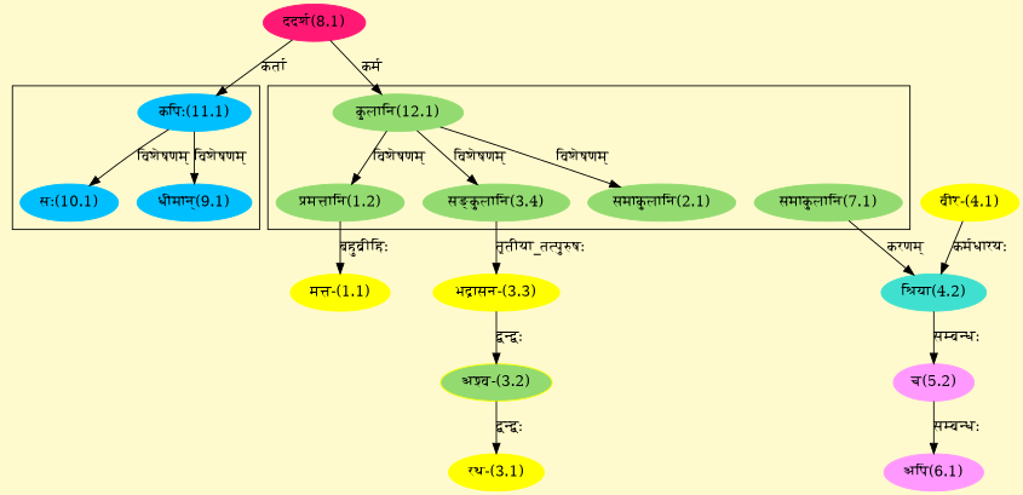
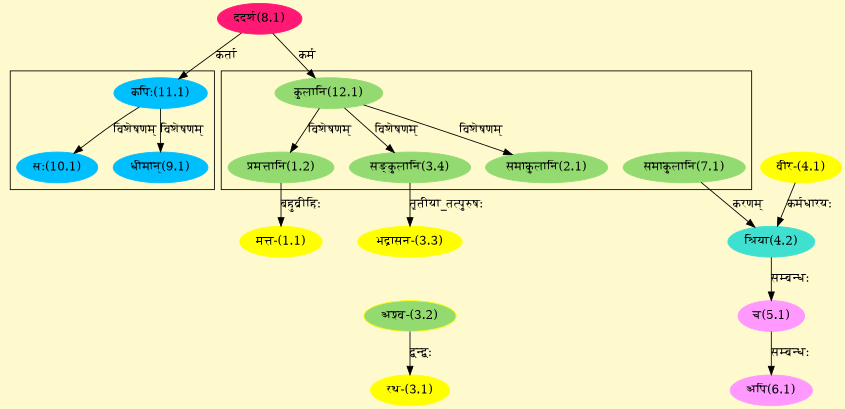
  digraph {
    bgcolor=lemonchiffon1
    compound=true
    rankdir=BT
    node [color="#93DB70" style=filled]
    edge [dir=back]
    n1 [label="प्रमत्तानि(1.2)"]
    n2 [label="कुलानि(12.1)"]
    n3 [label="समाकुलानि(2.1)"]
    n4 [label="सङ्कुलानि(3.4)"]
    n5 [label="समाकुलानि(7.1)"]
    n6 [color="#00BFFF" label="धीमान्(9.1)"]
    n7 [color="#00BFFF" label="कपिः(11.1)"]
    n8 [color="#00BFFF" label="सः(10.1)"]
    n9 [color="#FF1975" label="ददर्श(8.1)"]
    n10 [color="#FFFF00" label="मत्त-(1.1)"]
    n11 [color="#FFFF00" label="रथ-(3.1)"]
    n12 [color="#FFFF00" fillcolor="#93DB70" label="अश्व-(3.2)"]
    n13 [color="#FFFF00" label="भद्रासन-(3.3)"]
    n14 [color="#FFFF00" label="वीर-(4.1)"]
    n15 [color="#40E0D0" label="श्रिया(4.2)"]
-   n16 [color="#FF99FF" label="च(5.2)"]
+   n16 [color="#FF99FF" label="च(5.1)"]
    n17 [color="#FF99FF" label="अपि(6.1)"]
    subgraph cluster_1 {
      n1
      n2
      n3
      n4
      n5
    }
    subgraph cluster_2 {
      n6
      n7
      n8
    }
    n1 -> n2 [label="विशेषणम्"]
    n2 -> n9 [label="कर्म"]
    n3 -> n2 [label="विशेषणम्"]
    n4 -> n2 [label="विशेषणम्"]
    n6 -> n7 [label="विशेषणम्"]
    n7 -> n9 [label="कर्ता"]
    n8 -> n7 [label="विशेषणम्"]
    n10 -> n1 [label="बहुव्रीहिः"]
    n11 -> n12 [label="द्वन्द्वः"]
-   n12 -> n13 [label="द्वन्द्वः"]
    n13 -> n4 [label="तृतीया_तत्पुरुषः"]
    n15 -> n5 [label="करणम्"]
    n15 -> n14 [label="कर्मधारयः"]
    n16 -> n15 [label="सम्बन्धः"]
    n17 -> n16 [label="सम्बन्धः"]
  }
